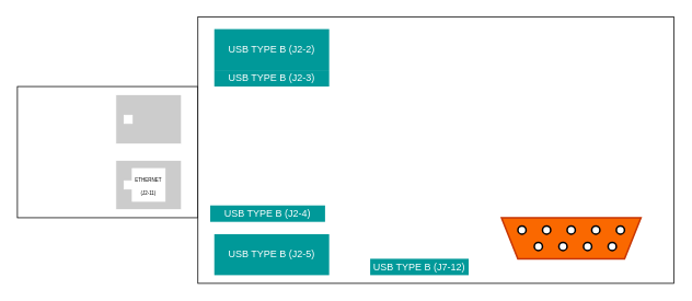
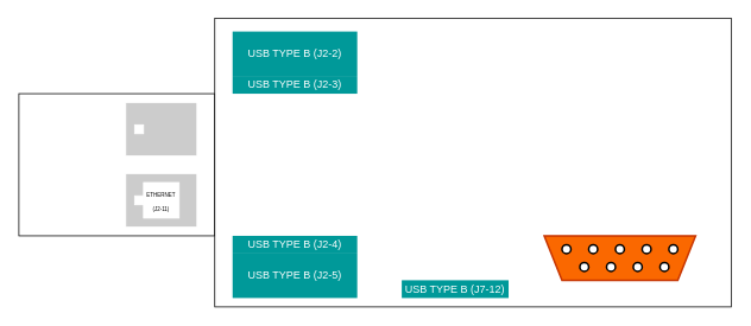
  <mxCell id="0" />
  <mxCell id="1" parent="0" />
  <mxCell id="2" value="" style="rounded=0;whiteSpace=wrap;html=1;fontSize=6;strokeWidth=1;" vertex="1" parent="1"><mxGeometry x="20" y="105" width="220" height="160" as="geometry" /></mxCell>
  <mxCell id="3" value="" style="rounded=0;whiteSpace=wrap;html=1;" parent="1" vertex="1"><mxGeometry x="240" y="20" width="580" height="325" as="geometry" /></mxCell>
  <mxCell id="4" value="USB TYPE B (J7-12)" style="rounded=0;whiteSpace=wrap;html=1;fillColor=#009999;fontColor=#ffffff;strokeColor=none;strokeWidth=2;" parent="1" vertex="1"><mxGeometry x="450" y="315" width="120" height="20" as="geometry" /></mxCell>
- <mxCell id="5" value="USB TYPE B (J2-4)" style="rounded=0;whiteSpace=wrap;html=1;direction=south;fillColor=#009999;fontColor=#ffffff;strokeColor=none;strokeWidth=2;" parent="1" vertex="1"><mxGeometry x="255" y="250" width="140" height="20" as="geometry" /></mxCell>
+ <mxCell id="5" value="USB TYPE B (J2-4)" style="rounded=0;whiteSpace=wrap;html=1;direction=south;fillColor=#009999;fontColor=#ffffff;strokeColor=none;strokeWidth=2;" parent="1" vertex="1"><mxGeometry x="260" y="265" width="140" height="20" as="geometry" /></mxCell>
  <mxCell id="6" value="USB TYPE B (J2-5)" style="rounded=0;whiteSpace=wrap;html=1;direction=south;fillColor=#009999;fontColor=#ffffff;strokeColor=none;strokeWidth=2;" vertex="1" parent="1"><mxGeometry x="260" y="285" width="140" height="50" as="geometry" /></mxCell>
  <mxCell id="7" value="USB TYPE B (J2-3)" style="rounded=0;whiteSpace=wrap;html=1;direction=south;fillColor=#009999;fontColor=#ffffff;strokeColor=none;strokeWidth=2;" vertex="1" parent="1"><mxGeometry x="260" y="85" width="140" height="20" as="geometry" /></mxCell>
  <mxCell id="8" value="USB TYPE B (J2-2)" style="rounded=0;whiteSpace=wrap;html=1;direction=south;fillColor=#009999;strokeColor=none;fontColor=#ffffff;strokeWidth=2;" vertex="1" parent="1"><mxGeometry x="260" y="35" width="140" height="50" as="geometry" /></mxCell>
  <mxCell id="9" value="" style="shape=trapezoid;perimeter=trapezoidPerimeter;whiteSpace=wrap;html=1;fixedSize=1;strokeWidth=2;direction=west;fillColor=#fa6800;fontColor=#000000;strokeColor=#C73500;" vertex="1" parent="1"><mxGeometry x="610" y="265" width="170" height="50" as="geometry" /></mxCell>
  <mxCell id="10" value="" style="ellipse;whiteSpace=wrap;html=1;aspect=fixed;strokeWidth=2;" vertex="1" parent="1"><mxGeometry x="660" y="275" width="10" height="10" as="geometry" /></mxCell>
  <mxCell id="11" value="" style="ellipse;whiteSpace=wrap;html=1;aspect=fixed;strokeWidth=2;" vertex="1" parent="1"><mxGeometry x="630" y="275" width="10" height="10" as="geometry" /></mxCell>
  <mxCell id="12" value="" style="ellipse;whiteSpace=wrap;html=1;aspect=fixed;strokeWidth=2;" vertex="1" parent="1"><mxGeometry x="720" y="275" width="10" height="10" as="geometry" /></mxCell>
  <mxCell id="13" value="" style="ellipse;whiteSpace=wrap;html=1;aspect=fixed;strokeWidth=2;" vertex="1" parent="1"><mxGeometry x="690" y="275" width="10" height="10" as="geometry" /></mxCell>
  <mxCell id="14" value="" style="ellipse;whiteSpace=wrap;html=1;aspect=fixed;strokeWidth=2;" vertex="1" parent="1"><mxGeometry x="680" y="295" width="10" height="10" as="geometry" /></mxCell>
  <mxCell id="15" value="" style="ellipse;whiteSpace=wrap;html=1;aspect=fixed;strokeWidth=2;" vertex="1" parent="1"><mxGeometry x="650" y="295" width="10" height="10" as="geometry" /></mxCell>
  <mxCell id="16" value="" style="ellipse;whiteSpace=wrap;html=1;aspect=fixed;strokeWidth=2;" vertex="1" parent="1"><mxGeometry x="740" y="295" width="10" height="10" as="geometry" /></mxCell>
  <mxCell id="17" value="" style="ellipse;whiteSpace=wrap;html=1;aspect=fixed;strokeWidth=2;" vertex="1" parent="1"><mxGeometry x="710" y="295" width="10" height="10" as="geometry" /></mxCell>
  <mxCell id="18" value="" style="ellipse;whiteSpace=wrap;html=1;aspect=fixed;strokeWidth=2;" vertex="1" parent="1"><mxGeometry x="750" y="275" width="10" height="10" as="geometry" /></mxCell>
  <mxCell id="19" value="" style="rounded=0;whiteSpace=wrap;html=1;fontColor=#000000;strokeColor=#FFFFFF;strokeWidth=1;fillColor=#CCCCCC;" vertex="1" parent="1"><mxGeometry y="115" width="80" height="60" as="geometry" x="140" /></mxCell>
  <mxCell id="20" value="" style="rounded=0;whiteSpace=wrap;html=1;fontColor=#000000;strokeColor=#FFFFFF;strokeWidth=1;fillColor=#CCCCCC;" vertex="1" parent="1"><mxGeometry y="195" width="80" height="60" as="geometry" x="140" /></mxCell>
  <mxCell id="21" value="&lt;div&gt;&lt;font style=&quot;font-size: 6px&quot;&gt;ETHERNET&lt;/font&gt;&lt;/div&gt;&lt;font style=&quot;font-size: 6px&quot;&gt;(J2-11)&lt;/font&gt;" style="whiteSpace=wrap;html=1;aspect=fixed;fontColor=#000000;strokeColor=#FFFFFF;strokeWidth=1;fillColor=#FFFFFF;" vertex="1" parent="1"><mxGeometry x="160" y="205" width="40" height="40" as="geometry" /></mxCell>
  <mxCell id="22" value="" style="whiteSpace=wrap;html=1;aspect=fixed;fontColor=#000000;strokeColor=#FFFFFF;strokeWidth=1;fillColor=#FFFFFF;" vertex="1" parent="1"><mxGeometry x="150" y="220" width="10" height="10" as="geometry" /></mxCell>
  <mxCell id="23" value="" style="whiteSpace=wrap;html=1;aspect=fixed;fontColor=#000000;strokeColor=#FFFFFF;strokeWidth=1;fillColor=#FFFFFF;" vertex="1" parent="1"><mxGeometry x="150" y="140" width="10" height="10" as="geometry" /></mxCell>
